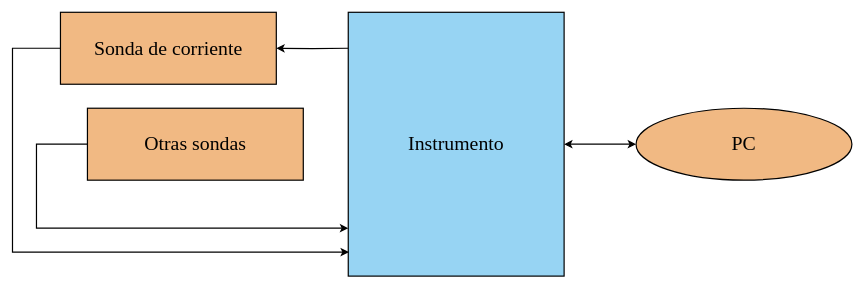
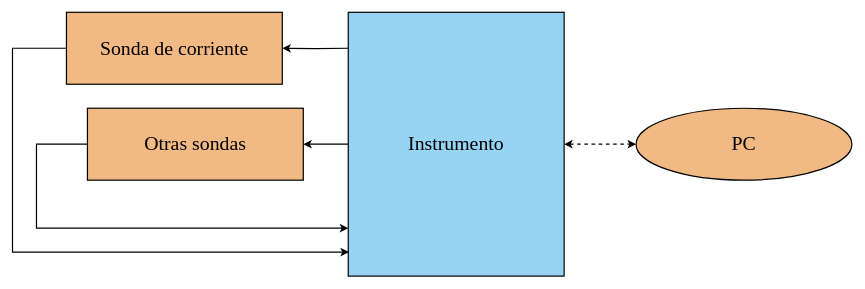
  <mxCell id="0" />
  <mxCell id="1" parent="0" />
- <mxCell id="2" style="edgeStyle=orthogonalEdgeStyle;rounded=0;orthogonalLoop=1;jettySize=auto;html=1;entryX=0;entryY=0.5;entryDx=0;entryDy=0;startArrow=classic;startFill=1;strokeWidth=2;endSize=8;startSize=8;" parent="1" source="5" target="8" edge="1"><mxGeometry relative="1" as="geometry" /></mxCell>
+ <mxCell id="2" style="edgeStyle=orthogonalEdgeStyle;rounded=0;orthogonalLoop=1;jettySize=auto;html=1;entryX=0;entryY=0.5;entryDx=0;entryDy=0;startArrow=classic;startFill=1;strokeWidth=2;endSize=8;startSize=8;dashed=1;" parent="1" source="5" target="8" edge="1"><mxGeometry relative="1" as="geometry" /></mxCell>
  <mxCell id="3" style="edgeStyle=orthogonalEdgeStyle;rounded=0;orthogonalLoop=1;jettySize=auto;html=1;entryX=1;entryY=0.5;entryDx=0;entryDy=0;strokeWidth=2;endSize=8;startSize=8;" parent="1" target="7" edge="1"><mxGeometry relative="1" as="geometry"><mxPoint x="580" y="80" as="sourcePoint" /></mxGeometry></mxCell>
+ <mxCell id="4" style="edgeStyle=orthogonalEdgeStyle;rounded=0;orthogonalLoop=1;jettySize=auto;html=1;entryX=1;entryY=0.5;entryDx=0;entryDy=0;strokeWidth=2;endSize=8;startSize=8;" parent="1" source="5" target="10" edge="1"><mxGeometry relative="1" as="geometry" /></mxCell>
  <mxCell id="5" value="Instrumento" style="whiteSpace=wrap;fontSize=33;glass=0;strokeWidth=2;shadow=0;fontStyle=0;html=1;fontFamily=CMU Serif;fillColor=#61bdeda7;" parent="1" vertex="1"><mxGeometry x="580" y="20" width="360" height="440" as="geometry" /></mxCell>
  <mxCell id="6" style="edgeStyle=orthogonalEdgeStyle;rounded=0;orthogonalLoop=1;jettySize=auto;html=1;entryX=0.003;entryY=0.909;entryDx=0;entryDy=0;entryPerimeter=0;startArrow=none;startFill=0;strokeWidth=2;endSize=8;startSize=8;" parent="1" source="7" target="5" edge="1"><mxGeometry relative="1" as="geometry"><Array as="points"><mxPoint x="20" y="80" /><mxPoint x="20" y="420" /></Array></mxGeometry></mxCell>
- <mxCell id="7" value="Sonda de corriente" style="whiteSpace=wrap;fontSize=33;glass=0;strokeWidth=2;shadow=0;fontStyle=0;html=1;fontFamily=CMU Serif;fillColor=#eda661c7;" parent="1" vertex="1"><mxGeometry x="100" y="20" width="360" height="120" as="geometry" /></mxCell>
+ <mxCell id="7" value="Sonda de corriente" style="whiteSpace=wrap;fontSize=33;glass=0;strokeWidth=2;shadow=0;fontStyle=0;html=1;fontFamily=CMU Serif;fillColor=#eda661c7;" parent="1" vertex="1"><mxGeometry x="110" y="20" width="360" height="120" as="geometry" /></mxCell>
  <mxCell id="8" value="PC" style="ellipse;whiteSpace=wrap;fontSize=33;glass=0;strokeWidth=2;shadow=0;fontStyle=0;html=1;fontFamily=CMU Serif;fillColor=#eda661c7;" parent="1" vertex="1"><mxGeometry x="1060" y="180" width="360" height="120" as="geometry" /></mxCell>
  <mxCell id="9" style="edgeStyle=orthogonalEdgeStyle;rounded=0;orthogonalLoop=1;jettySize=auto;html=1;strokeWidth=2;endSize=8;startSize=8;" parent="1" source="10" edge="1"><mxGeometry relative="1" as="geometry"><mxPoint x="580" y="380" as="targetPoint" /><Array as="points"><mxPoint x="60" y="240" /><mxPoint x="60" y="380" /><mxPoint x="580" y="380" /></Array></mxGeometry></mxCell>
  <mxCell id="10" value="Otras sondas" style="whiteSpace=wrap;fontSize=33;glass=0;strokeWidth=2;shadow=0;fontStyle=0;html=1;fontFamily=CMU Serif;fillColor=#eda661c7;" parent="1" vertex="1"><mxGeometry x="145" y="180" width="360" height="120" as="geometry" /></mxCell>
